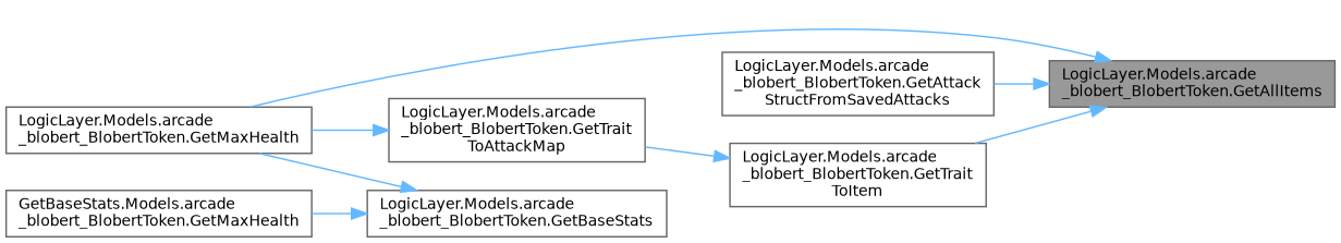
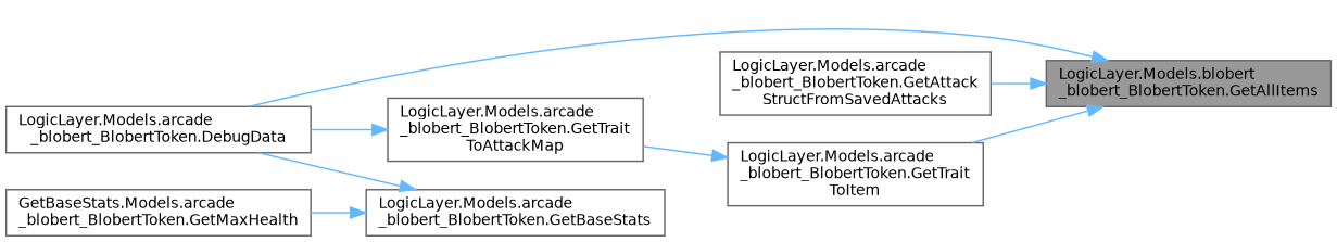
  digraph {
    rankdir=RL
    node [color=grey40 fillcolor=white fontname=Helvetica fontsize=10 shape=box style=filled]
    edge [color=steelblue1 dir=back fontname=Helvetica fontsize=10 labelfontname=Helvetica labelfontsize=10 style=solid]
-   n1 [color=gray40 fillcolor=grey60 fontcolor=black height=0.2 label="LogicLayer.Models.arcade\l_blobert_BlobertToken.GetAllItems" width=0.4]
-   n2 [height=0.2 label="LogicLayer.Models.arcade\l_blobert_BlobertToken.GetMaxHealth" width=0.4]
+   n1 [color=gray40 fillcolor=grey60 fontcolor=black height=0.2 label="LogicLayer.Models.blobert\l_blobert_BlobertToken.GetAllItems" width=0.4]
+   n2 [height=0.2 label="LogicLayer.Models.arcade\l_blobert_BlobertToken.DebugData" width=0.4]
    n3 [height=0.2 label="LogicLayer.Models.arcade\l_blobert_BlobertToken.GetAttack\lStructFromSavedAttacks" width=0.4]
    n4 [height=0.2 label="LogicLayer.Models.arcade\l_blobert_BlobertToken.GetTrait\lToItem" width=0.4]
    n5 [height=0.2 label="LogicLayer.Models.arcade\l_blobert_BlobertToken.GetBaseStats" width=0.4]
    n6 [height=0.2 label="GetBaseStats.Models.arcade\l_blobert_BlobertToken.GetMaxHealth" width=0.4]
    n7 [height=0.2 label="LogicLayer.Models.arcade\l_blobert_BlobertToken.GetTrait\lToAttackMap" width=0.4]
    n1 -> n2
    n1 -> n3
    n1 -> n4
    n4 -> n7
    n5 -> n2
    n5 -> n6
    n7 -> n2
  }
